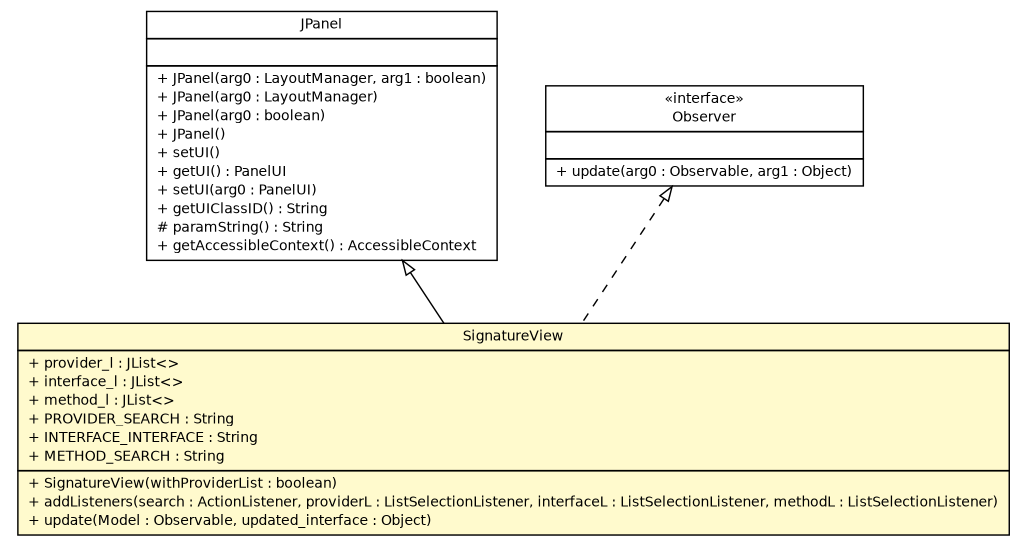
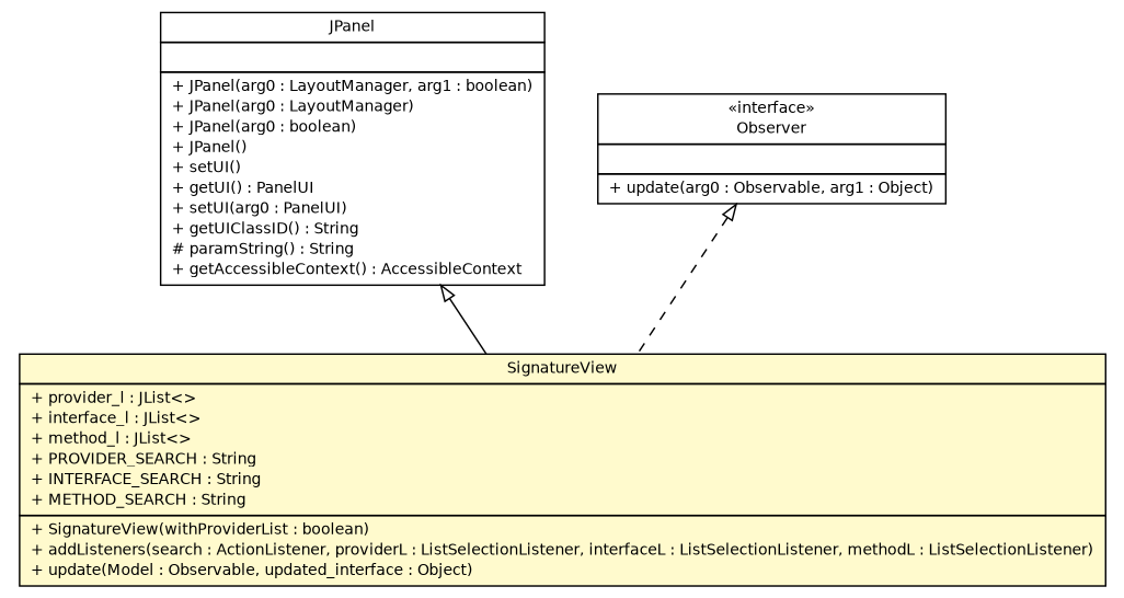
  digraph {
    nodesep=0.25
    ranksep=0.5
    node [fontcolor=black fontname=Helvetica fontsize=10.0 shape=plaintext]
    edge [arrowtail=empty dir=back fontname=Helvetica fontsize=10 headport=p labelfontname=Helvetica labelfontsize=10 tailport=p]
-   n1 [label=<<table title="sorcer.core.provider.cataloger.ui.SignatureView" border="0" cellborder="1" cellspacing="0" cellpadding="2" port="p" bgcolor="lemonChiffon" href="./SignatureView.html"> 		<tr><td><table border="0" cellspacing="0" cellpadding="1"> <tr><td align="center" balign="center"> SignatureView </td></tr> 		</table></td></tr> 		<tr><td><table border="0" cellspacing="0" cellpadding="1"> <tr><td align="left" balign="left"> + provider_l : JList&lt;&gt; </td></tr> <tr><td align="left" balign="left"> + interface_l : JList&lt;&gt; </td></tr> <tr><td align="left" balign="left"> + method_l : JList&lt;&gt; </td></tr> <tr><td align="left" balign="left"> + PROVIDER_SEARCH : String </td></tr> <tr><td align="left" balign="left"> + INTERFACE_INTERFACE : String </td></tr> <tr><td align="left" balign="left"> + METHOD_SEARCH : String </td></tr> 		</table></td></tr> 		<tr><td><table border="0" cellspacing="0" cellpadding="1"> <tr><td align="left" balign="left"> + SignatureView(withProviderList : boolean) </td></tr> <tr><td align="left" balign="left"> + addListeners(search : ActionListener, providerL : ListSelectionListener, interfaceL : ListSelectionListener, methodL : ListSelectionListener) </td></tr> <tr><td align="left" balign="left"> + update(Model : Observable, updated_interface : Object) </td></tr> 		</table></td></tr> 		</table>>]
+   n1 [label=<<table title="sorcer.core.provider.cataloger.ui.SignatureView" border="0" cellborder="1" cellspacing="0" cellpadding="2" port="p" bgcolor="lemonChiffon" href="./SignatureView.html"> 		<tr><td><table border="0" cellspacing="0" cellpadding="1"> <tr><td align="center" balign="center"> SignatureView </td></tr> 		</table></td></tr> 		<tr><td><table border="0" cellspacing="0" cellpadding="1"> <tr><td align="left" balign="left"> + provider_l : JList&lt;&gt; </td></tr> <tr><td align="left" balign="left"> + interface_l : JList&lt;&gt; </td></tr> <tr><td align="left" balign="left"> + method_l : JList&lt;&gt; </td></tr> <tr><td align="left" balign="left"> + PROVIDER_SEARCH : String </td></tr> <tr><td align="left" balign="left"> + INTERFACE_SEARCH : String </td></tr> <tr><td align="left" balign="left"> + METHOD_SEARCH : String </td></tr> 		</table></td></tr> 		<tr><td><table border="0" cellspacing="0" cellpadding="1"> <tr><td align="left" balign="left"> + SignatureView(withProviderList : boolean) </td></tr> <tr><td align="left" balign="left"> + addListeners(search : ActionListener, providerL : ListSelectionListener, interfaceL : ListSelectionListener, methodL : ListSelectionListener) </td></tr> <tr><td align="left" balign="left"> + update(Model : Observable, updated_interface : Object) </td></tr> 		</table></td></tr> 		</table>>]
    n2 [label=<<table title="javax.swing.JPanel" border="0" cellborder="1" cellspacing="0" cellpadding="2" port="p" href="http://docs.oracle.com/javase/7/docs/api/javax/swing/JPanel.html"> 		<tr><td><table border="0" cellspacing="0" cellpadding="1"> <tr><td align="center" balign="center"> JPanel </td></tr> 		</table></td></tr> 		<tr><td><table border="0" cellspacing="0" cellpadding="1"> <tr><td align="left" balign="left">  </td></tr> 		</table></td></tr> 		<tr><td><table border="0" cellspacing="0" cellpadding="1"> <tr><td align="left" balign="left"> + JPanel(arg0 : LayoutManager, arg1 : boolean) </td></tr> <tr><td align="left" balign="left"> + JPanel(arg0 : LayoutManager) </td></tr> <tr><td align="left" balign="left"> + JPanel(arg0 : boolean) </td></tr> <tr><td align="left" balign="left"> + JPanel() </td></tr> <tr><td align="left" balign="left"> + setUI() </td></tr> <tr><td align="left" balign="left"> + getUI() : PanelUI </td></tr> <tr><td align="left" balign="left"> + setUI(arg0 : PanelUI) </td></tr> <tr><td align="left" balign="left"> + getUIClassID() : String </td></tr> <tr><td align="left" balign="left"> # paramString() : String </td></tr> <tr><td align="left" balign="left"> + getAccessibleContext() : AccessibleContext </td></tr> 		</table></td></tr> 		</table>>]
    n3 [label=<<table title="java.util.Observer" border="0" cellborder="1" cellspacing="0" cellpadding="2" port="p" href="http://docs.oracle.com/javase/7/docs/api/java/util/Observer.html"> 		<tr><td><table border="0" cellspacing="0" cellpadding="1"> <tr><td align="center" balign="center"> &#171;interface&#187; </td></tr> <tr><td align="center" balign="center"> Observer </td></tr> 		</table></td></tr> 		<tr><td><table border="0" cellspacing="0" cellpadding="1"> <tr><td align="left" balign="left">  </td></tr> 		</table></td></tr> 		<tr><td><table border="0" cellspacing="0" cellpadding="1"> <tr><td align="left" balign="left"> + update(arg0 : Observable, arg1 : Object) </td></tr> 		</table></td></tr> 		</table>>]
    n2 -> n1
    n3 -> n1 [style=dashed]
  }
